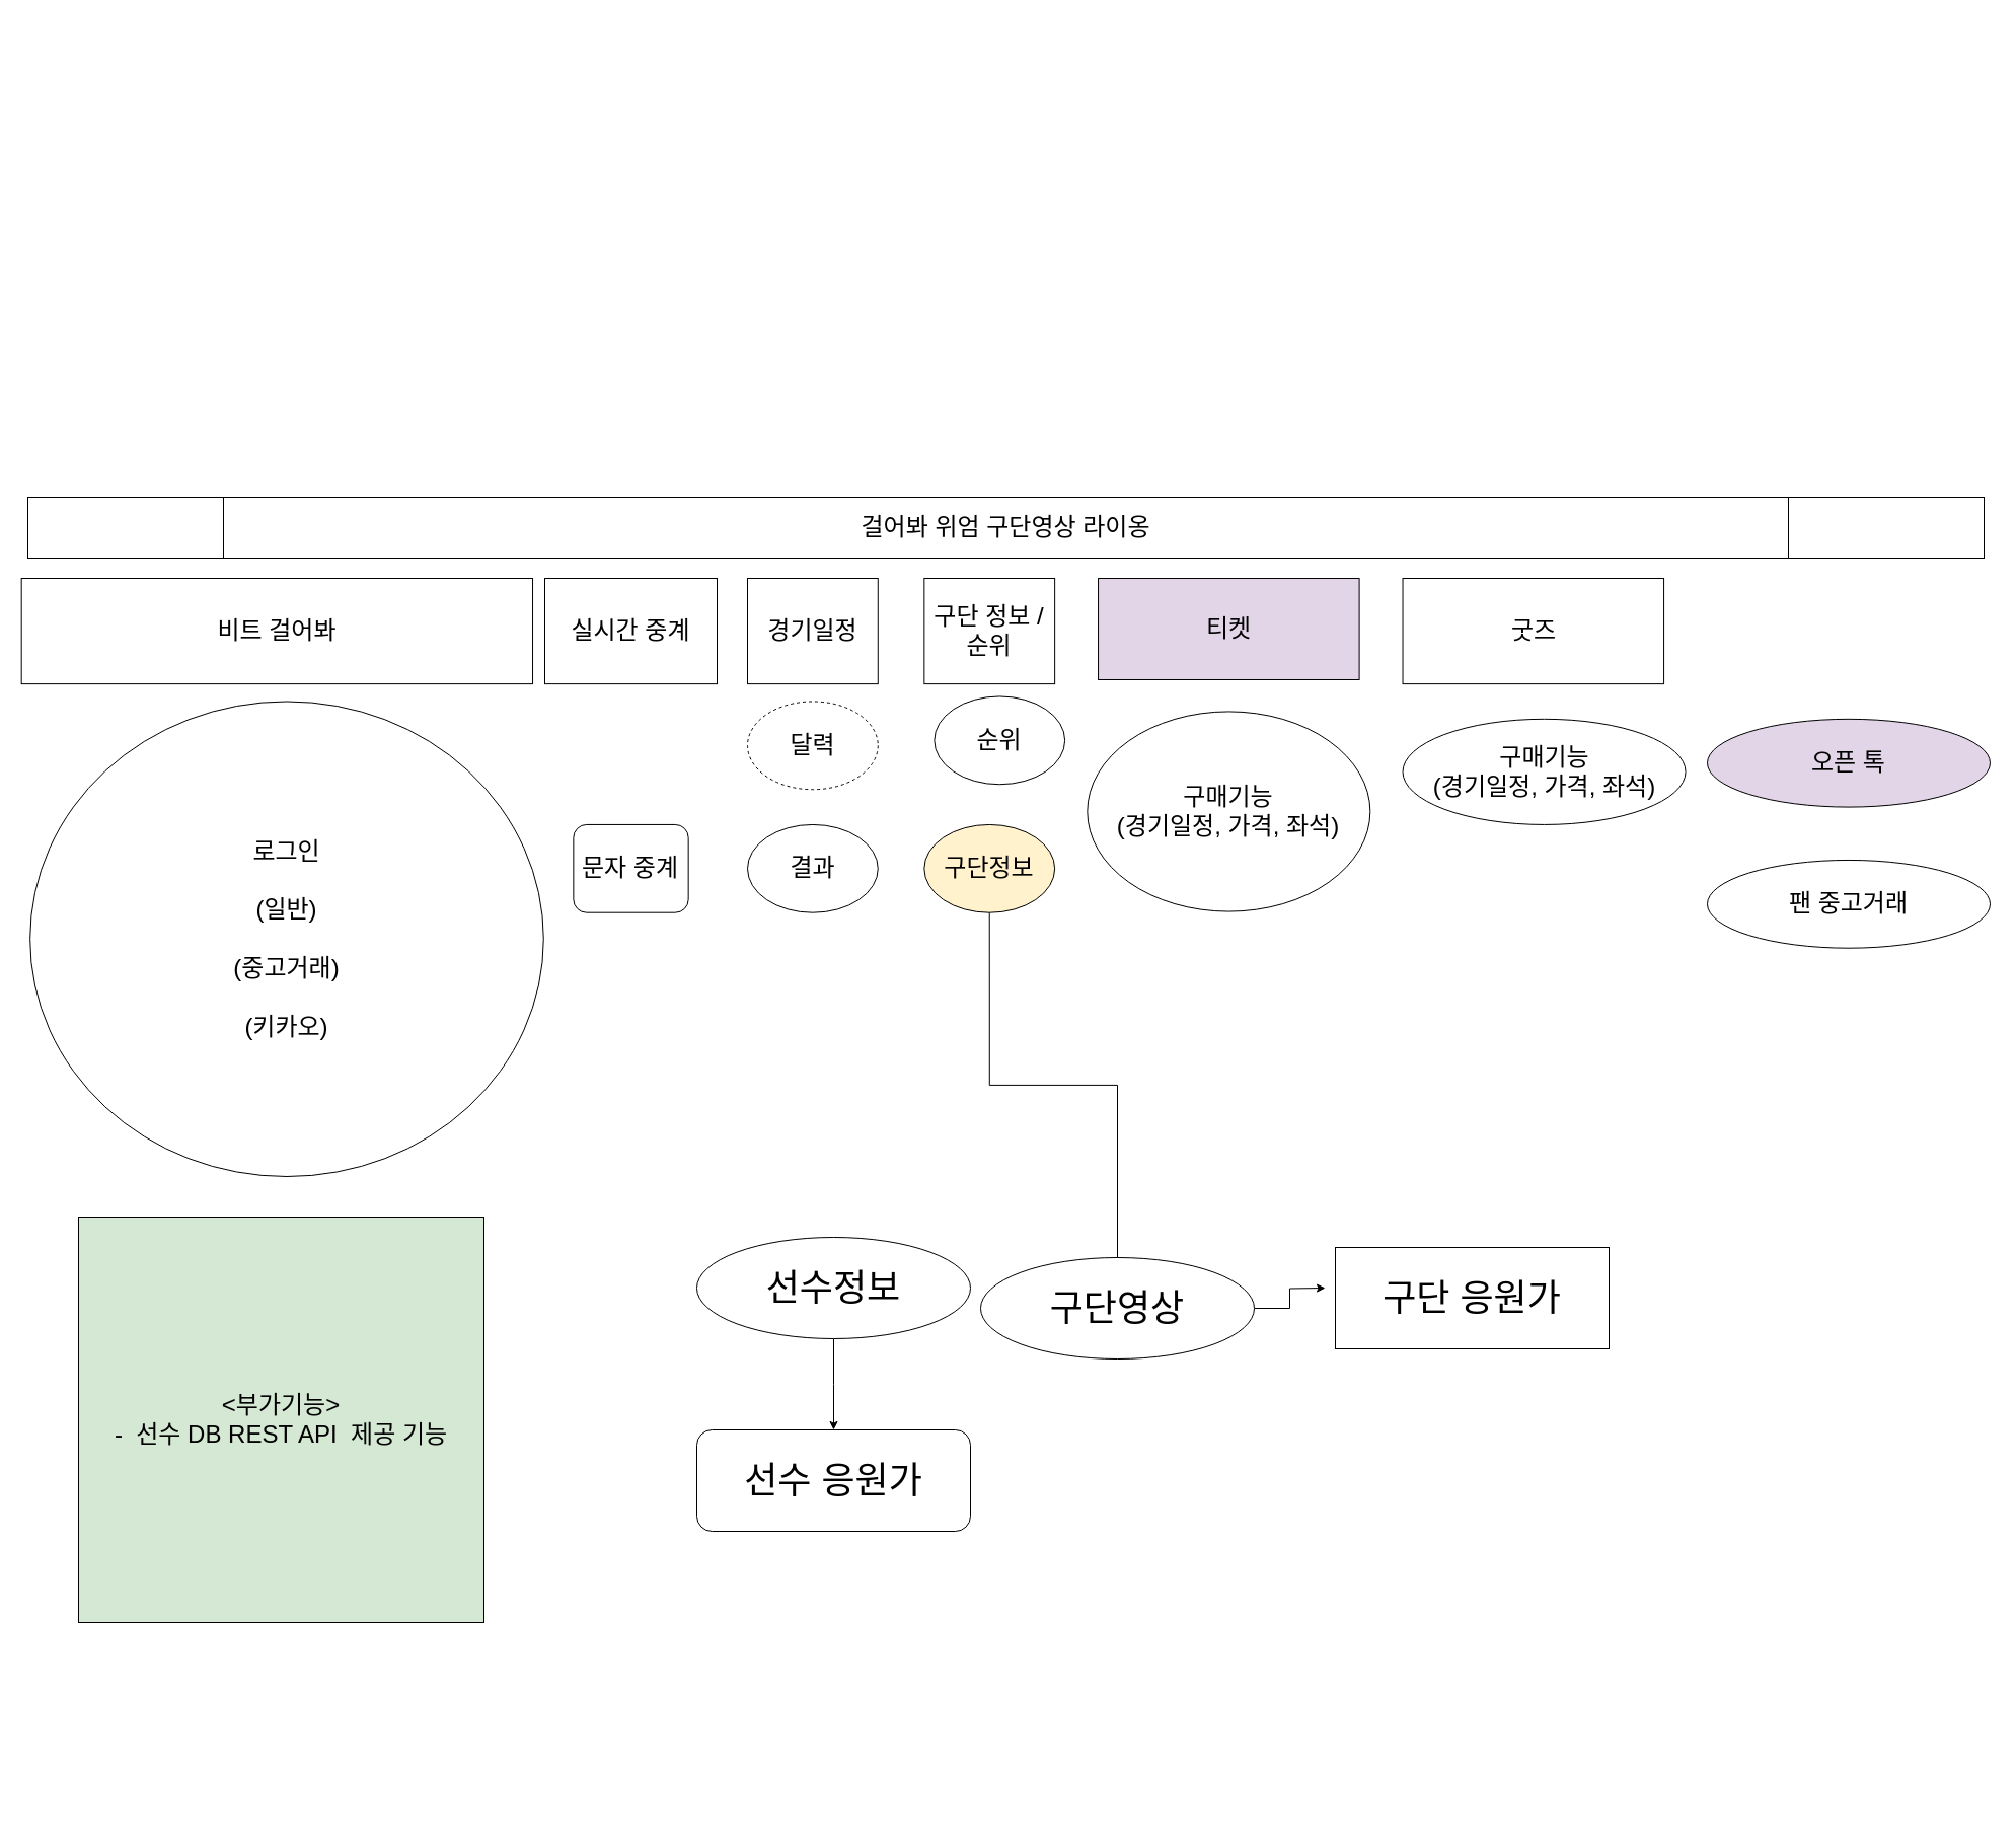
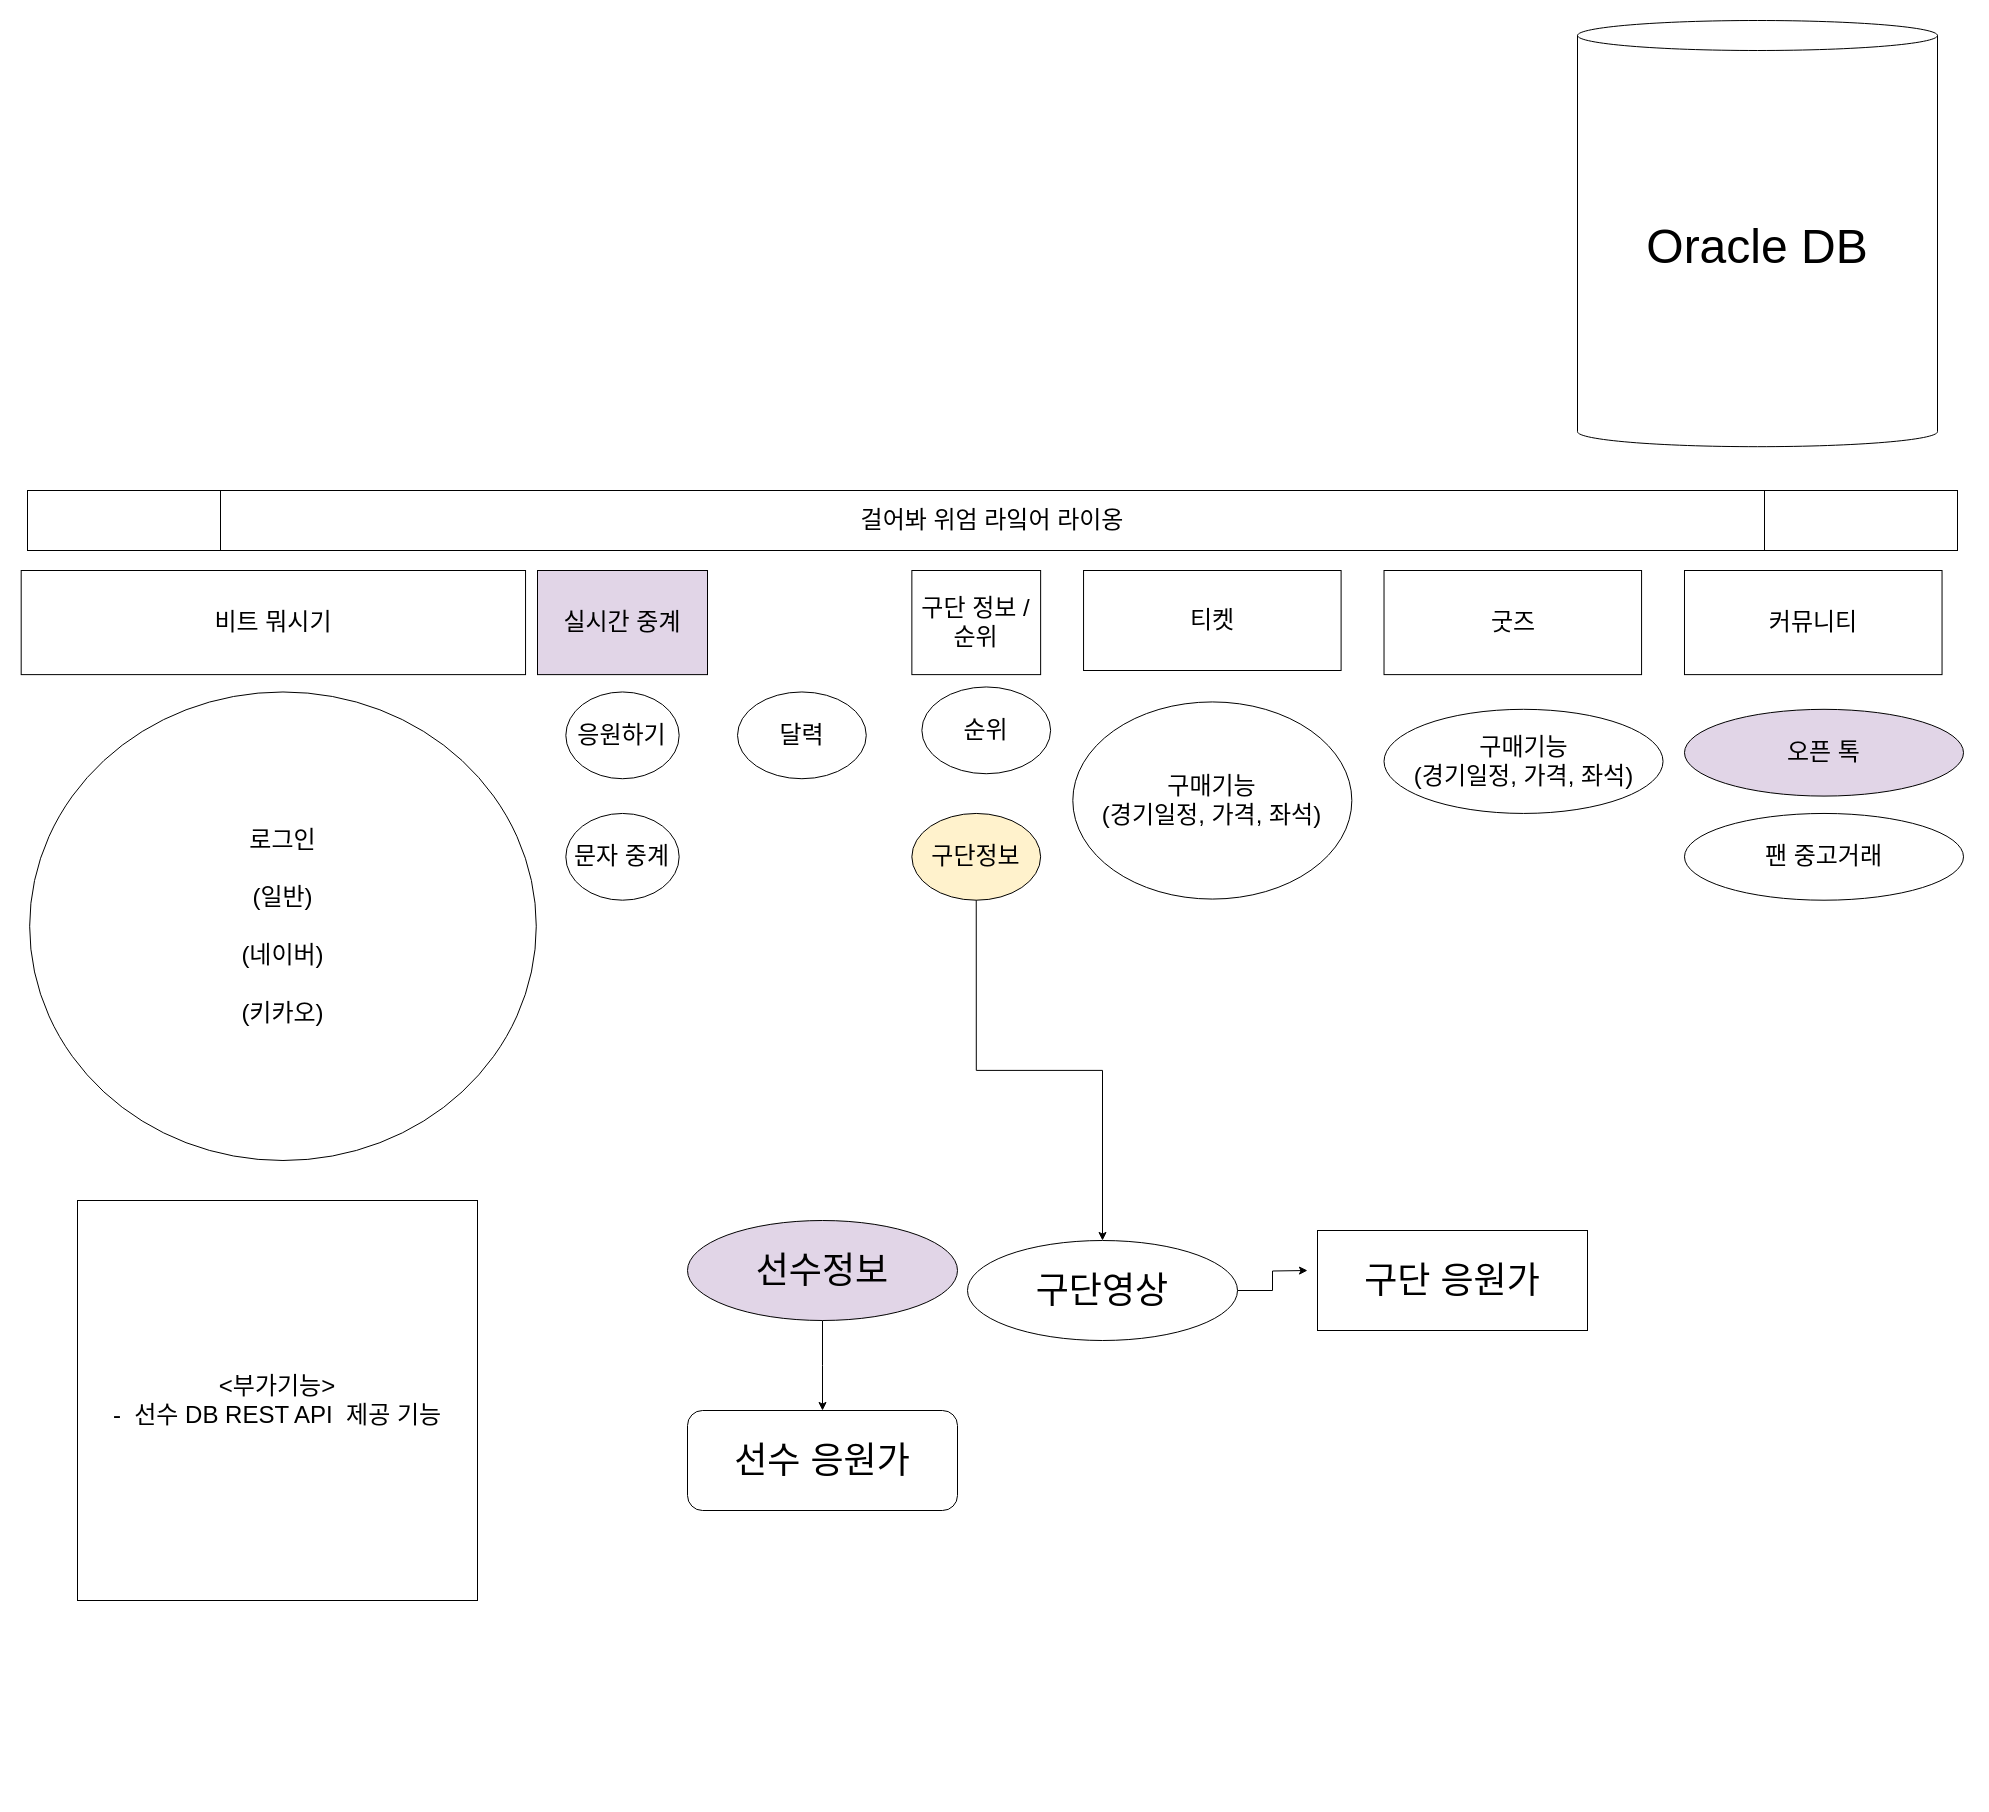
  <mxCell id="0" />
  <mxCell id="1" parent="0" />
  <mxCell id="2" value="" style="group;fontStyle=4;fontSize=24;" vertex="1" connectable="0" parent="1"><mxGeometry x="407" y="570" width="1560" height="1220" as="geometry" /></mxCell>
- <mxCell id="3" value="&lt;font style=&quot;font-size: 24px;&quot;&gt;비트 걸어봐&lt;/font&gt;" style="rounded=0;whiteSpace=wrap;html=1;fontSize=24;" vertex="1" parent="2"><mxGeometry x="-386.317" width="504.359" height="104.118" as="geometry" /></mxCell>
+ <mxCell id="3" value="&lt;font style=&quot;font-size: 24px;&quot;&gt;비트 뭐시기&lt;/font&gt;" style="rounded=0;whiteSpace=wrap;html=1;fontSize=24;" vertex="1" parent="2"><mxGeometry x="-386.317" width="504.359" height="104.118" as="geometry" /></mxCell>
+ <mxCell id="4" value="커뮤니티" style="rounded=0;whiteSpace=wrap;html=1;fontSize=24;" vertex="1" parent="2"><mxGeometry x="1276.993" width="257.545" height="104.118" as="geometry" /></mxCell>
  <mxCell id="5" value="" style="group;fontSize=24;" vertex="1" connectable="0" parent="2"><mxGeometry x="130" width="170" height="433.82" as="geometry" /></mxCell>
- <mxCell id="6" value="실시간 중계" style="rounded=0;whiteSpace=wrap;html=1;fontSize=24;" vertex="1" parent="5"><mxGeometry width="170" height="104.117" as="geometry" /></mxCell>
- <mxCell id="8" value="문자 중계" style="whiteSpace=wrap;html=1;fontSize=24;rounded=1;" vertex="1" parent="5"><mxGeometry x="28.333" y="242.939" width="113.333" height="86.764" as="geometry" /></mxCell>
+ <mxCell id="6" value="실시간 중계" style="rounded=0;whiteSpace=wrap;html=1;fontSize=24;fillColor=#e1d5e7;" vertex="1" parent="5"><mxGeometry width="170" height="104.117" as="geometry" /></mxCell>
+ <mxCell id="7" value="응원하기" style="ellipse;whiteSpace=wrap;html=1;fontSize=24;" vertex="1" parent="5"><mxGeometry x="28.333" y="121.47" width="113.333" height="86.764" as="geometry" /></mxCell>
+ <mxCell id="8" value="문자 중계" style="ellipse;whiteSpace=wrap;html=1;fontSize=24;" vertex="1" parent="5"><mxGeometry x="28.333" y="242.939" width="113.333" height="86.764" as="geometry" /></mxCell>
  <mxCell id="9" value="구단 정보 / 순위" style="rounded=0;whiteSpace=wrap;html=1;fontSize=24;" vertex="1" parent="2"><mxGeometry x="504.359" width="128.772" height="104.118" as="geometry" /></mxCell>
  <mxCell id="10" value="" style="group;fontSize=24;" vertex="1" connectable="0" parent="2"><mxGeometry x="330.0" width="128.772" height="329.706" as="geometry" /></mxCell>
- <mxCell id="11" value="경기일정" style="rounded=0;whiteSpace=wrap;html=1;fontSize=24;" vertex="1" parent="10"><mxGeometry width="128.772" height="104.118" as="geometry" /></mxCell>
- <mxCell id="12" value="달력" style="ellipse;whiteSpace=wrap;html=1;fontSize=24;dashed=1;" vertex="1" parent="10"><mxGeometry y="121.471" width="128.772" height="86.765" as="geometry" /></mxCell>
- <mxCell id="13" value="결과" style="ellipse;whiteSpace=wrap;html=1;fontSize=24;" vertex="1" parent="10"><mxGeometry y="242.941" width="128.772" height="86.765" as="geometry" /></mxCell>
+ <mxCell id="12" value="달력" style="ellipse;whiteSpace=wrap;html=1;fontSize=24;" vertex="1" parent="10"><mxGeometry y="121.471" width="128.772" height="86.765" as="geometry" /></mxCell>
  <mxCell id="14" value="" style="group;fontSize=24;" vertex="1" connectable="0" parent="2"><mxGeometry x="665.32" width="279.01" height="460" as="geometry" /></mxCell>
- <mxCell id="15" value="티켓" style="rounded=0;whiteSpace=wrap;html=1;fontSize=24;fillColor=#e1d5e7;" vertex="1" parent="14"><mxGeometry x="10.73" width="257.55" height="100" as="geometry" /></mxCell>
+ <mxCell id="15" value="티켓" style="rounded=0;whiteSpace=wrap;html=1;fontSize=24;" vertex="1" parent="14"><mxGeometry x="10.73" width="257.55" height="100" as="geometry" /></mxCell>
  <mxCell id="16" value="구매기능&lt;br style=&quot;font-size: 24px;&quot;&gt;(경기일정, 가격, 좌석)" style="ellipse;whiteSpace=wrap;html=1;fontSize=24;" vertex="1" parent="14"><mxGeometry y="131.427" width="279.01" height="197.143" as="geometry" /></mxCell>
  <mxCell id="17" value="" style="group;fontSize=24;" vertex="1" connectable="0" parent="2"><mxGeometry x="976.524" width="279.007" height="242.941" as="geometry" /></mxCell>
  <mxCell id="18" value="굿즈" style="rounded=0;whiteSpace=wrap;html=1;fontSize=24;" vertex="1" parent="17"><mxGeometry width="257.545" height="104.118" as="geometry" /></mxCell>
  <mxCell id="19" value="구매기능&lt;br style=&quot;font-size: 24px;&quot;&gt;(경기일정, 가격, 좌석)" style="ellipse;whiteSpace=wrap;html=1;fontSize=24;" vertex="1" parent="17"><mxGeometry y="138.824" width="279.007" height="104.118" as="geometry" /></mxCell>
  <mxCell id="20" value="순위" style="ellipse;whiteSpace=wrap;html=1;fontSize=24;" vertex="1" parent="2"><mxGeometry x="514.359" y="116.471" width="128.772" height="86.765" as="geometry" /></mxCell>
  <mxCell id="21" value="오픈 톡" style="ellipse;whiteSpace=wrap;html=1;fontSize=24;fillColor=#e1d5e7;" vertex="1" parent="2"><mxGeometry x="1276.993" y="138.824" width="279.007" height="86.765" as="geometry" /></mxCell>
- <mxCell id="22" value="&lt;font style=&quot;font-size: 24px;&quot;&gt;로그인&lt;br style=&quot;font-size: 24px;&quot;&gt;&lt;br style=&quot;font-size: 24px;&quot;&gt;(일반)&lt;br style=&quot;font-size: 24px;&quot;&gt;&lt;br style=&quot;font-size: 24px;&quot;&gt;(중고거래)&lt;br style=&quot;font-size: 24px;&quot;&gt;&lt;br style=&quot;font-size: 24px;&quot;&gt;(키카오)&lt;/font&gt;" style="ellipse;whiteSpace=wrap;html=1;fontSize=24;" vertex="1" parent="2"><mxGeometry x="-377.837" y="121.471" width="506.61" height="468.529" as="geometry" /></mxCell>
+ <mxCell id="22" value="&lt;font style=&quot;font-size: 24px;&quot;&gt;로그인&lt;br style=&quot;font-size: 24px;&quot;&gt;&lt;br style=&quot;font-size: 24px;&quot;&gt;(일반)&lt;br style=&quot;font-size: 24px;&quot;&gt;&lt;br style=&quot;font-size: 24px;&quot;&gt;(네이버)&lt;br style=&quot;font-size: 24px;&quot;&gt;&lt;br style=&quot;font-size: 24px;&quot;&gt;(키카오)&lt;/font&gt;" style="ellipse;whiteSpace=wrap;html=1;fontSize=24;" vertex="1" parent="2"><mxGeometry x="-377.837" y="121.471" width="506.61" height="468.529" as="geometry" /></mxCell>
  <mxCell id="23" value="구단정보" style="ellipse;whiteSpace=wrap;html=1;fontSize=24;fillColor=#fff2cc;" vertex="1" parent="2"><mxGeometry x="504.359" y="242.941" width="128.772" height="86.765" as="geometry" /></mxCell>
  <mxCell id="24" style="edgeStyle=orthogonalEdgeStyle;rounded=0;orthogonalLoop=1;jettySize=auto;html=1;" edge="1" parent="2" source="25"><mxGeometry relative="1" as="geometry"><mxPoint x="900" y="700" as="targetPoint" /></mxGeometry></mxCell>
  <mxCell id="25" value="&lt;font style=&quot;font-size: 36px;&quot;&gt;구단영상&lt;/font&gt;" style="ellipse;whiteSpace=wrap;html=1;" vertex="1" parent="2"><mxGeometry x="560" y="670" width="270" height="100" as="geometry" /></mxCell>
- <mxCell id="26" style="edgeStyle=orthogonalEdgeStyle;rounded=0;orthogonalLoop=1;jettySize=auto;html=1;endArrow=none;" edge="1" parent="2" source="23" target="25"><mxGeometry relative="1" as="geometry"><mxPoint x="568.745" y="470" as="targetPoint" /></mxGeometry></mxCell>
- <mxCell id="27" value="팬 중고거래" style="ellipse;whiteSpace=wrap;html=1;fontSize=24;" vertex="1" parent="2"><mxGeometry x="1276.993" y="277.944" width="279.007" height="86.765" as="geometry" /></mxCell>
+ <mxCell id="26" style="edgeStyle=orthogonalEdgeStyle;rounded=0;orthogonalLoop=1;jettySize=auto;html=1;" edge="1" parent="2" source="23" target="25"><mxGeometry relative="1" as="geometry"><mxPoint x="568.745" y="470" as="targetPoint" /></mxGeometry></mxCell>
+ <mxCell id="27" value="팬 중고거래" style="ellipse;whiteSpace=wrap;html=1;fontSize=24;" vertex="1" parent="2"><mxGeometry x="1276.993" y="242.944" width="279.007" height="86.765" as="geometry" /></mxCell>
  <mxCell id="28" style="edgeStyle=orthogonalEdgeStyle;rounded=0;orthogonalLoop=1;jettySize=auto;html=1;" edge="1" parent="2" source="29"><mxGeometry relative="1" as="geometry"><mxPoint x="415" y="840" as="targetPoint" /></mxGeometry></mxCell>
- <mxCell id="29" value="&lt;font style=&quot;font-size: 36px;&quot;&gt;선수정보&lt;/font&gt;" style="ellipse;whiteSpace=wrap;html=1;" vertex="1" parent="2"><mxGeometry x="280" y="650" width="270" height="100" as="geometry" /></mxCell>
+ <mxCell id="29" value="&lt;font style=&quot;font-size: 36px;&quot;&gt;선수정보&lt;/font&gt;" style="ellipse;whiteSpace=wrap;html=1;fillColor=#e1d5e7;" vertex="1" parent="2"><mxGeometry x="280" y="650" width="270" height="100" as="geometry" /></mxCell>
  <mxCell id="30" value="&lt;font style=&quot;font-size: 36px;&quot;&gt;선수 응원가&lt;/font&gt;" style="whiteSpace=wrap;html=1;rounded=1;" vertex="1" parent="2"><mxGeometry x="280" y="840" width="270" height="100" as="geometry" /></mxCell>
  <mxCell id="31" value="&lt;font style=&quot;font-size: 36px;&quot;&gt;구단 응원가&lt;/font&gt;" style="whiteSpace=wrap;html=1;rounded=0;" vertex="1" parent="2"><mxGeometry x="910" y="660" width="270" height="100" as="geometry" /></mxCell>
- <mxCell id="32" value="&lt;font style=&quot;font-size: 24px;&quot;&gt;걸어봐 위엄 구단영상 라이옹&lt;/font&gt;" style="shape=process;whiteSpace=wrap;html=1;backgroundOutline=1;fontSize=24;" vertex="1" parent="1"><mxGeometry x="27" y="490" width="1930" height="60" as="geometry" /></mxCell>
- <mxCell id="33" value="&lt;font style=&quot;font-size: 24px;&quot;&gt;&amp;lt;부가기능&amp;gt;&lt;br style=&quot;font-size: 24px;&quot;&gt;-&amp;nbsp; 선수 DB REST API&amp;nbsp; 제공 기능&lt;/font&gt;" style="whiteSpace=wrap;html=1;aspect=fixed;fontSize=24;fillColor=#d5e8d4;" vertex="1" parent="1"><mxGeometry x="77" y="1200" width="400" height="400" as="geometry" /></mxCell>
+ <mxCell id="32" value="&lt;font style=&quot;font-size: 24px;&quot;&gt;걸어봐 위엄 라잌어 라이옹&lt;/font&gt;" style="shape=process;whiteSpace=wrap;html=1;backgroundOutline=1;fontSize=24;" vertex="1" parent="1"><mxGeometry x="27" y="490" width="1930" height="60" as="geometry" /></mxCell>
+ <mxCell id="33" value="&lt;font style=&quot;font-size: 24px;&quot;&gt;&amp;lt;부가기능&amp;gt;&lt;br style=&quot;font-size: 24px;&quot;&gt;-&amp;nbsp; 선수 DB REST API&amp;nbsp; 제공 기능&lt;/font&gt;" style="whiteSpace=wrap;html=1;aspect=fixed;fontSize=24;" vertex="1" parent="1"><mxGeometry x="77" y="1200" width="400" height="400" as="geometry" /></mxCell>
+ <mxCell id="34" value="&lt;font style=&quot;font-size: 48px;&quot;&gt;Oracle DB&lt;/font&gt;" style="shape=cylinder3;whiteSpace=wrap;html=1;boundedLbl=1;backgroundOutline=1;size=15;" vertex="1" parent="1"><mxGeometry x="1577" y="20" width="360" height="426.18" as="geometry" /></mxCell>
